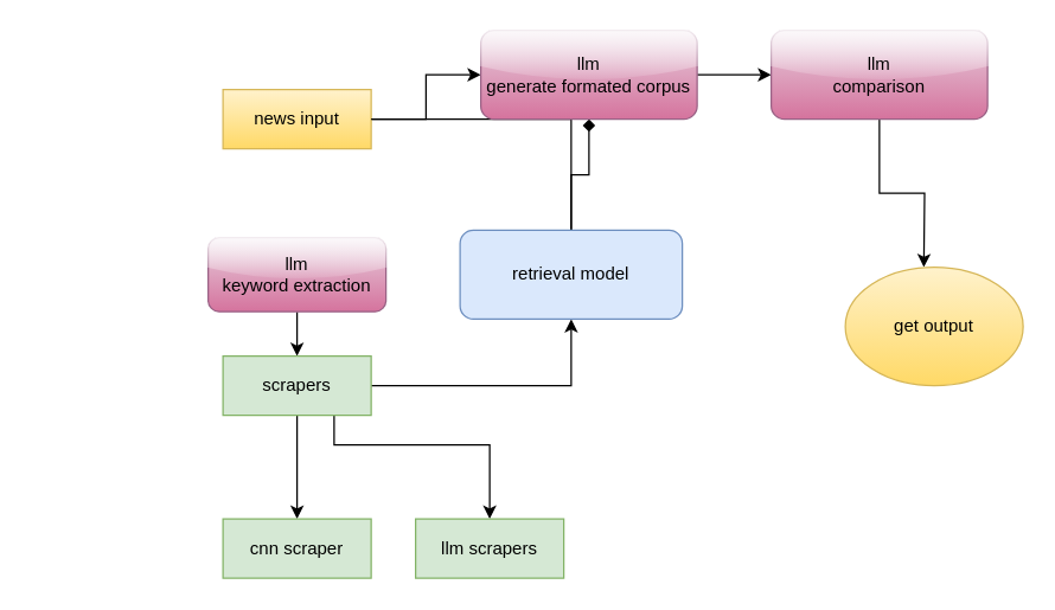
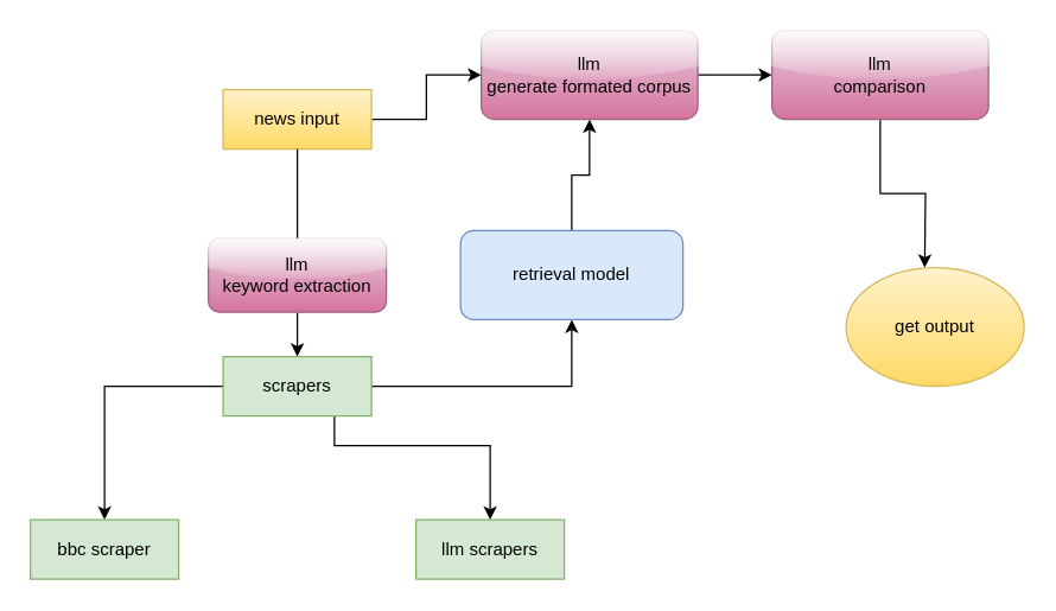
  <mxCell id="0" />
  <mxCell id="1" parent="0" />
  <mxCell id="2" style="edgeStyle=orthogonalEdgeStyle;rounded=0;orthogonalLoop=1;jettySize=auto;html=1;startArrow=none;" parent="1" source="12" target="9" edge="1"><mxGeometry relative="1" as="geometry" /></mxCell>
  <mxCell id="3" style="edgeStyle=orthogonalEdgeStyle;rounded=0;orthogonalLoop=1;jettySize=auto;html=1;" parent="1" source="4" target="17" edge="1"><mxGeometry relative="1" as="geometry" /></mxCell>
  <mxCell id="4" value="news input" style="rounded=0;whiteSpace=wrap;html=1;fillColor=#fff2cc;strokeColor=#d6b656;gradientColor=#ffd966;" parent="1" vertex="1"><mxGeometry x="150" y="60" width="100" height="40" as="geometry" /></mxCell>
- <mxCell id="6" style="edgeStyle=orthogonalEdgeStyle;rounded=0;orthogonalLoop=1;jettySize=auto;html=1;" parent="1" source="9" target="11" edge="1"><mxGeometry relative="1" as="geometry" /></mxCell>
+ <mxCell id="5" style="edgeStyle=orthogonalEdgeStyle;rounded=0;orthogonalLoop=1;jettySize=auto;html=1;" parent="1" source="9" target="10" edge="1"><mxGeometry relative="1" as="geometry" /></mxCell>
  <mxCell id="7" style="edgeStyle=orthogonalEdgeStyle;rounded=0;orthogonalLoop=1;jettySize=auto;html=1;entryX=0.5;entryY=1;entryDx=0;entryDy=0;" parent="1" source="9" target="15" edge="1"><mxGeometry relative="1" as="geometry" /></mxCell>
  <mxCell id="8" style="edgeStyle=orthogonalEdgeStyle;rounded=0;orthogonalLoop=1;jettySize=auto;html=1;exitX=0.75;exitY=1;exitDx=0;exitDy=0;" parent="1" source="9" target="21" edge="1"><mxGeometry relative="1" as="geometry"><Array as="points"><mxPoint x="225" y="300" /><mxPoint x="330" y="300" /></Array></mxGeometry></mxCell>
  <mxCell id="9" value="scrapers" style="rounded=0;whiteSpace=wrap;html=1;fillColor=#d5e8d4;strokeColor=#82b366;" parent="1" vertex="1"><mxGeometry x="150" y="240" width="100" height="40" as="geometry" /></mxCell>
- <mxCell id="11" value="cnn scraper" style="rounded=0;whiteSpace=wrap;html=1;fillColor=#d5e8d4;strokeColor=#82b366;" parent="1" vertex="1"><mxGeometry x="150" y="350" width="100" height="40" as="geometry" /></mxCell>
+ <mxCell id="10" value="bbc scraper" style="rounded=0;whiteSpace=wrap;html=1;fillColor=#d5e8d4;strokeColor=#82b366;" parent="1" vertex="1"><mxGeometry x="20" y="350" width="100" height="40" as="geometry" /></mxCell>
  <mxCell id="12" value="llm&lt;br&gt;keyword extraction" style="rounded=1;whiteSpace=wrap;html=1;fillColor=#e6d0de;strokeColor=#996185;gradientColor=#d5739d;glass=1;" parent="1" vertex="1"><mxGeometry x="140" y="160" width="120" height="50" as="geometry" /></mxCell>
- <mxCell id="13" value="" style="edgeStyle=orthogonalEdgeStyle;rounded=0;orthogonalLoop=1;jettySize=auto;html=1;endArrow=none;" parent="1" source="4" target="15" edge="1"><mxGeometry relative="1" as="geometry"><mxPoint x="160" y="10" as="sourcePoint" /><mxPoint x="200" y="240" as="targetPoint" /></mxGeometry></mxCell>
- <mxCell id="14" style="edgeStyle=orthogonalEdgeStyle;rounded=0;orthogonalLoop=1;jettySize=auto;html=1;entryX=0.5;entryY=1;entryDx=0;entryDy=0;endArrow=diamond;" parent="1" source="15" target="17" edge="1"><mxGeometry relative="1" as="geometry" /></mxCell>
+ <mxCell id="13" value="" style="edgeStyle=orthogonalEdgeStyle;rounded=0;orthogonalLoop=1;jettySize=auto;html=1;endArrow=none;" parent="1" source="4" target="12" edge="1"><mxGeometry relative="1" as="geometry"><mxPoint x="160" y="10" as="sourcePoint" /><mxPoint x="200" y="240" as="targetPoint" /></mxGeometry></mxCell>
+ <mxCell id="14" style="edgeStyle=orthogonalEdgeStyle;rounded=0;orthogonalLoop=1;jettySize=auto;html=1;entryX=0.5;entryY=1;entryDx=0;entryDy=0;" parent="1" source="15" target="17" edge="1"><mxGeometry relative="1" as="geometry" /></mxCell>
  <mxCell id="15" value="retrieval model" style="rounded=1;whiteSpace=wrap;html=1;fillColor=#dae8fc;strokeColor=#6c8ebf;" parent="1" vertex="1"><mxGeometry x="310" y="155" width="150" height="60" as="geometry" /></mxCell>
  <mxCell id="16" style="edgeStyle=orthogonalEdgeStyle;rounded=0;orthogonalLoop=1;jettySize=auto;html=1;" parent="1" source="17" target="19" edge="1"><mxGeometry relative="1" as="geometry" /></mxCell>
  <mxCell id="17" value="llm&lt;br&gt;generate formated corpus" style="rounded=1;whiteSpace=wrap;html=1;fillColor=#e6d0de;strokeColor=#996185;gradientColor=#d5739d;glass=1;" parent="1" vertex="1"><mxGeometry x="324" y="20" width="146" height="60" as="geometry" /></mxCell>
  <mxCell id="18" style="edgeStyle=orthogonalEdgeStyle;rounded=0;orthogonalLoop=1;jettySize=auto;html=1;" parent="1" source="19" edge="1"><mxGeometry relative="1" as="geometry"><mxPoint x="623" y="180" as="targetPoint" /></mxGeometry></mxCell>
  <mxCell id="19" value="llm&lt;br&gt;comparison" style="rounded=1;whiteSpace=wrap;html=1;fillColor=#e6d0de;strokeColor=#996185;gradientColor=#d5739d;glass=1;" parent="1" vertex="1"><mxGeometry x="520" y="20" width="146" height="60" as="geometry" /></mxCell>
  <mxCell id="20" value="get output" style="ellipse;whiteSpace=wrap;html=1;fillColor=#fff2cc;strokeColor=#d6b656;gradientColor=#ffd966;" parent="1" vertex="1"><mxGeometry x="570" y="180" width="120" height="80" as="geometry" /></mxCell>
  <mxCell id="21" value="llm scrapers" style="rounded=0;whiteSpace=wrap;html=1;fillColor=#d5e8d4;strokeColor=#82b366;" parent="1" vertex="1"><mxGeometry x="280" y="350" width="100" height="40" as="geometry" /></mxCell>
